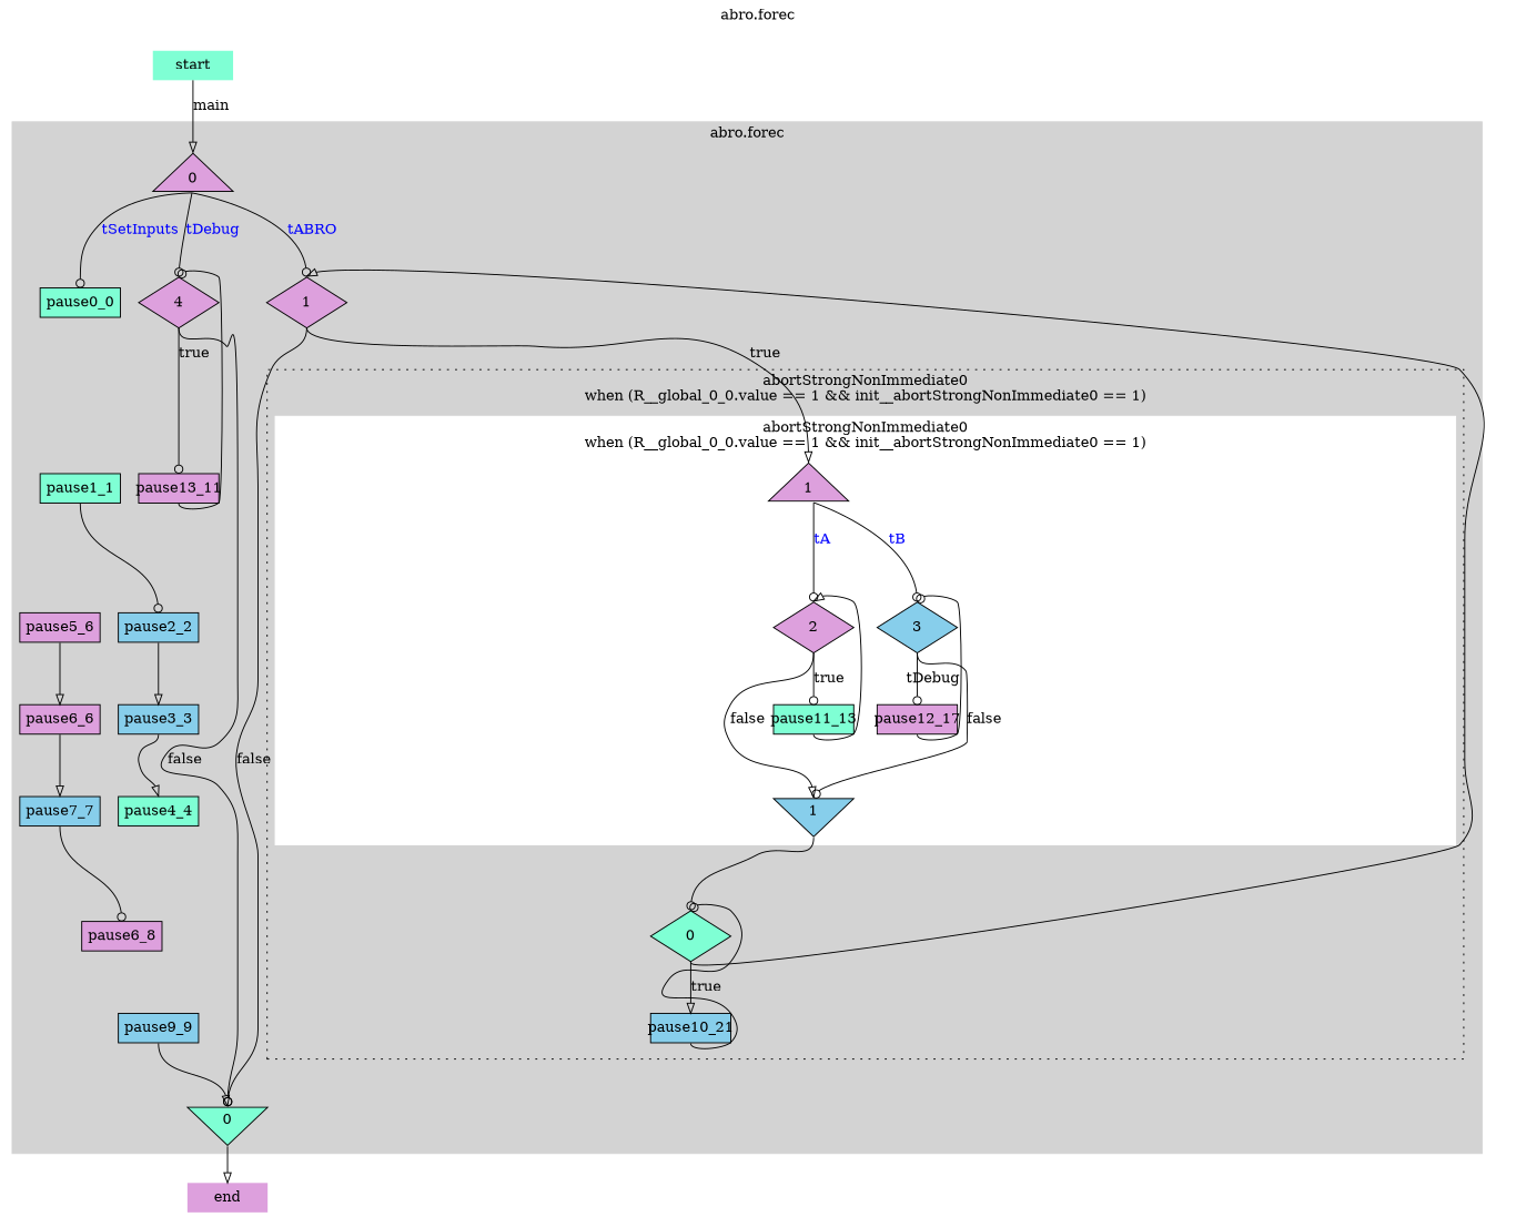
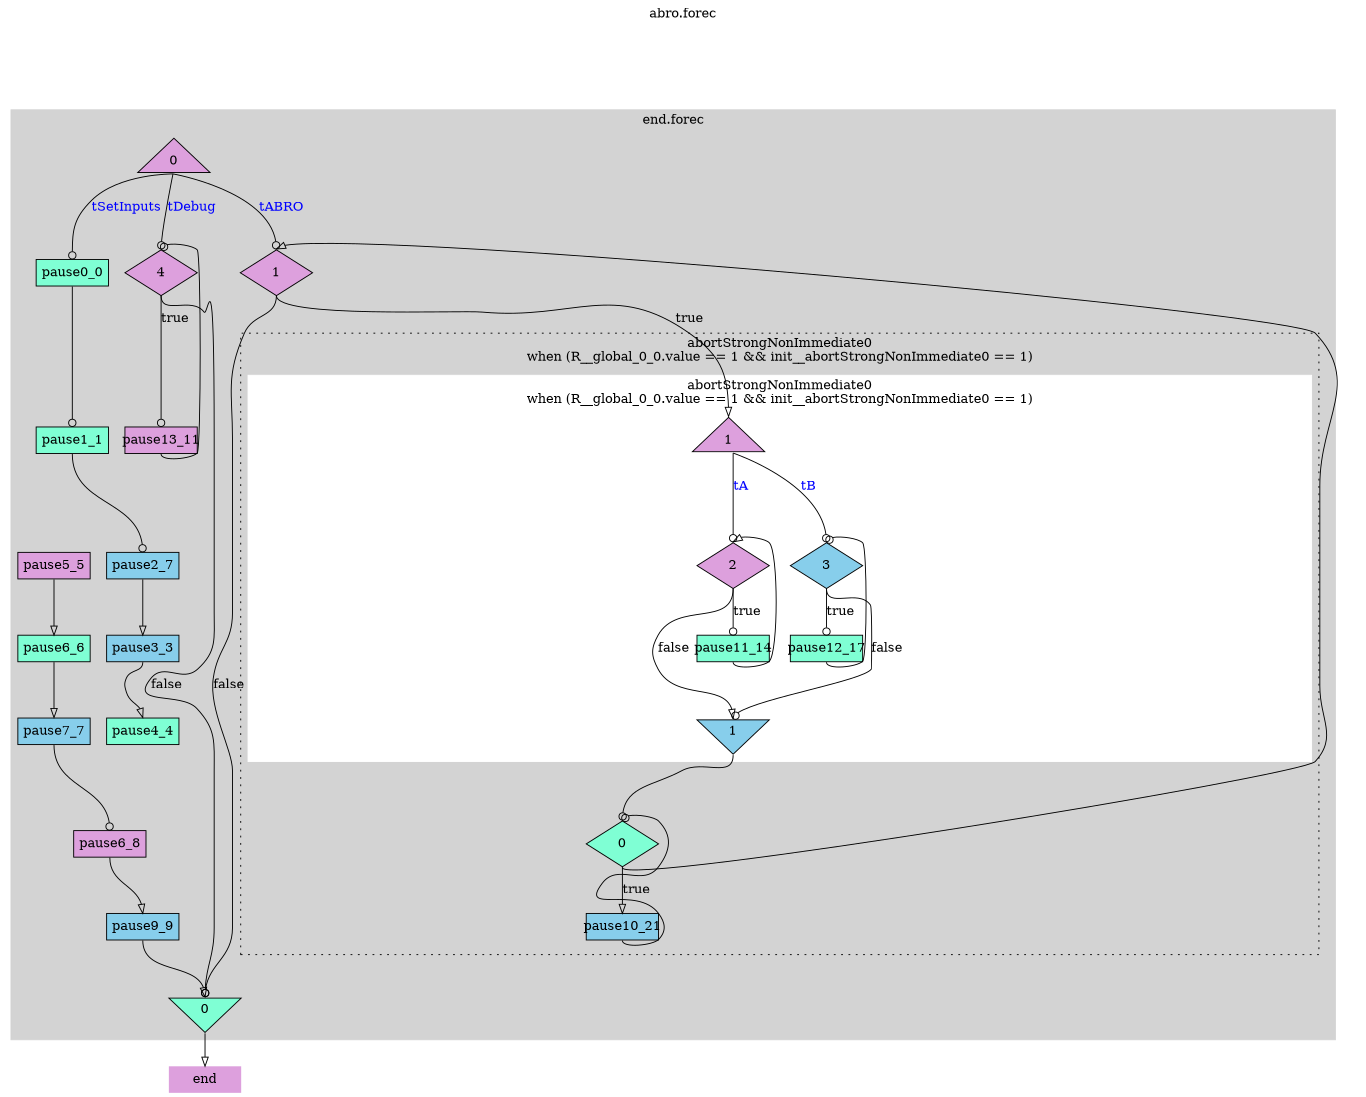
  digraph {
    label="abro.forec"
    labeljust=c
    labelloc=t
    ordering=out
    node [fillcolor=plum fixedsize=true shape=box style=filled]
    edge [headport=n tailport=s arrowhead=odot]
    n1 [height=0.7 label=0 shape=triangle width=1.1]
    pause0_0 [fillcolor=aquamarine height=0.4 width=1.1]
    n3 [height=0.7 label=4 shape=diamond width=1.1]
    n4 [height=0.7 label=1 shape=diamond width=1.1]
    n5 [fillcolor=aquamarine height=0.7 label=0 shape=invtriangle width=1.1]
    pause9_9 [fillcolor=skyblue height=0.4 width=1.1]
    pause13_11 [height=0.4 width=1.1]
    pause10_21 [fillcolor=skyblue height=0.4 width=1.1]
-   start [fillcolor=aquamarine height=0.4 shape=plaintext width=1.1]
    end [height=0.4 shape=plaintext width=1.1]
    n11 [height=0.7 label=1 shape=triangle width=1.1]
    n12 [height=0.7 label=2 shape=diamond width=1.1]
    n13 [fillcolor=skyblue height=0.7 label=3 shape=diamond width=1.1]
    n14 [fillcolor=skyblue height=0.7 label=1 shape=invtriangle width=1.1]
-   pause11_14 [fillcolor=aquamarine height=0.4 width=1.1 label=pause11_13]
-   pause12_17 [height=0.4 width=1.1]
+   pause11_14 [fillcolor=aquamarine height=0.4 width=1.1]
+   pause12_17 [fillcolor=aquamarine height=0.4 width=1.1]
    n17 [fillcolor=aquamarine height=0.7 label=0 shape=diamond width=1.1]
    pause1_1 [fillcolor=aquamarine height=0.4 width=1.1]
-   pause2_2 [fillcolor=skyblue height=0.4 width=1.1]
+   pause2_2 [fillcolor=skyblue height=0.4 width=1.1 label=pause2_7]
    pause3_3 [fillcolor=skyblue height=0.4 width=1.1]
    pause4_4 [fillcolor=aquamarine height=0.4 width=1.1]
-   pause5_5 [height=0.4 width=1.1 label=pause5_6]
-   pause6_6 [height=0.4 width=1.1]
+   pause5_5 [height=0.4 width=1.1]
+   pause6_6 [fillcolor=aquamarine height=0.4 width=1.1]
    pause7_7 [fillcolor=skyblue height=0.4 width=1.1]
    n25 [height=0.4 label=pause6_8 width=1.1]
    subgraph sub_1 {
      n1
      pause0_0
      n3
      n4
      n5
      pause9_9
      pause13_11
      pause10_21
    }
    subgraph sub_2 {
      n1
      n5
-     start
      end
    }
    subgraph cluster_3 {
      color=lightgrey
+     label="end.forec"
      style=filled
      n1
      pause0_0
      n5
      pause9_9
      pause1_1
      pause2_2
      pause3_3
      pause4_4
      pause5_5
      pause6_6
      pause7_7
      n25
      subgraph cluster_4 {
        color=lightgrey
        style=invis
        n3
        pause13_11
      }
      subgraph cluster_5 {
        color=lightgrey
        style=invis
        n4
        subgraph cluster_6 {
          color=black
          label="abortStrongNonImmediate0\nwhen (R__global_0_0.value == 1 && init__abortStrongNonImmediate0 == 1)"
          style=dotted
          subgraph sub_7 {
            color=black
            label="abortStrongNonImmediate0\nwhen (R__global_0_0.value == 1 && init__abortStrongNonImmediate0 == 1)"
            style=dotted
            n11
            n12
            n13
            n14
            pause11_14
            pause12_17
          }
          subgraph cluster_8 {
            color=white
            label="abortStrongNonImmediate0\nwhen (R__global_0_0.value == 1 && init__abortStrongNonImmediate0 == 1)"
            style=filled
            n11
            n14
            subgraph cluster_9 {
              color=white
              label="abortStrongNonImmediate0\nwhen (R__global_0_0.value == 1 && init__abortStrongNonImmediate0 == 1)"
              style=invis
              n12
              pause11_14
            }
            subgraph cluster_10 {
              color=white
              label="abortStrongNonImmediate0\nwhen (R__global_0_0.value == 1 && init__abortStrongNonImmediate0 == 1)"
              style=invis
              n13
              pause12_17
            }
          }
          subgraph cluster_11 {
            color=black
            label="abortStrongNonImmediate0\nwhen (R__global_0_0.value == 1 && init__abortStrongNonImmediate0 == 1)"
            style=invis
            pause10_21
            n17
          }
        }
      }
    }
    n1 -> pause0_0 [style=invis arrowhead=""]
    n1 -> pause0_0 [fontcolor=blue label=tSetInputs sametail=0]
    n1 -> n3 [style=invis arrowhead=""]
    n1 -> n3 [fontcolor=blue label=tDebug sametail=0]
    n1 -> n4 [style=invis arrowhead=""]
    n1 -> n4 [fontcolor=blue label=tABRO sametail=0]
+   pause0_0 -> pause1_1
    n3 -> n5 [label=false]
    n3 -> pause13_11 [label=true weight=2]
    n4 -> n5 [label=false]
    n4 -> n11 [arrowhead=onormal label=true weight=2]
    n5 -> end [style=invis arrowhead=""]
    n5 -> end [arrowhead=onormal]
    pause9_9 -> n5 [style=invis arrowhead=""]
    pause9_9 -> n5 [arrowhead=onormal]
    pause13_11 -> n3 [constraint=false]
    pause13_11 -> n5 [style=invis arrowhead=""]
    pause10_21 -> n5 [style=invis arrowhead=""]
    pause10_21 -> n17 [constraint=false]
-   start -> n1 [style=invis arrowhead=""]
-   start -> n1 [arrowhead=onormal label=main weight=2]
    n11 -> n12 [style=invis arrowhead=""]
    n11 -> n12 [fontcolor=blue label=tA sametail=0]
    n11 -> n13 [style=invis arrowhead=""]
    n11 -> n13 [fontcolor=blue label=tB sametail=0]
    n12 -> n14 [arrowhead=onormal label=false]
    n12 -> pause11_14 [label=true weight=2]
    n13 -> n14 [label=false]
-   n13 -> pause12_17 [label=tDebug weight=2]
+   n13 -> pause12_17 [label=true weight=2]
    n14 -> n17
    pause11_14 -> n12 [arrowhead=onormal constraint=false]
    pause11_14 -> n14 [style=invis arrowhead=""]
    pause12_17 -> n13 [constraint=false]
    pause12_17 -> n14 [style=invis arrowhead=""]
    n17 -> n4 [arrowhead=onormal constraint=false]
    n17 -> pause10_21 [arrowhead=onormal label=true weight=2]
    pause1_1 -> pause2_2
    pause2_2 -> pause3_3 [arrowhead=onormal]
    pause3_3 -> pause4_4 [arrowhead=onormal]
    pause5_5 -> pause6_6 [arrowhead=onormal]
    pause6_6 -> pause7_7 [arrowhead=onormal]
    pause7_7 -> n25
+   n25 -> pause9_9 [arrowhead=onormal]
  }
